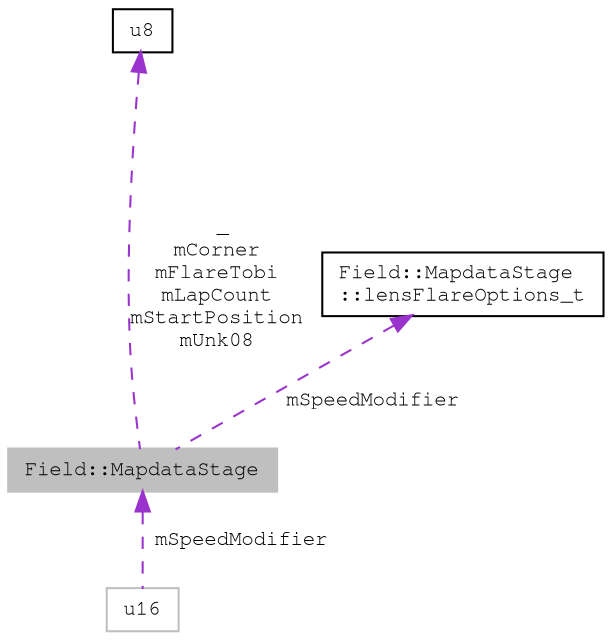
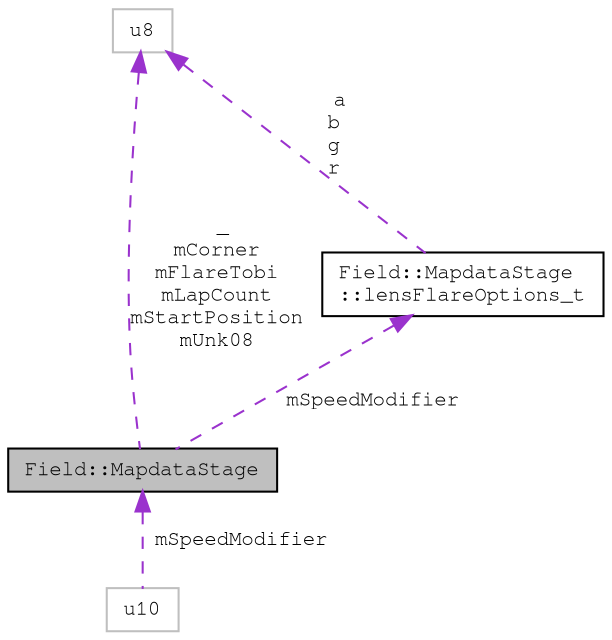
  digraph {
    node [color=black fillcolor=white fontname=FreeMono fontsize=10 shape=record style=filled]
    edge [color=darkorchid3 dir=back fontname=FreeMono fontsize=10 labelfontname=FreeMono labelfontsize=10 style=dashed]
-   n1 [color=grey75 fillcolor=grey75 fontcolor=black height=0.2 label="Field::MapdataStage" width=0.4]
-   n2 [color=grey75 height=0.2 label=u16 width=0.4]
-   n3 [height=0.2 label=u8 width=0.4]
+   n1 [fillcolor=grey75 fontcolor=black height=0.2 label="Field::MapdataStage" width=0.4]
+   n2 [color=grey75 height=0.2 label=u10 width=0.4]
+   n3 [color=grey75 height=0.2 label=u8 width=0.4]
    n4 [height=0.2 label="Field::MapdataStage\l::lensFlareOptions_t" width=0.4]
    n1 -> n2 [label=" mSpeedModifier"]
    n3 -> n1 [label=" _\nmCorner\nmFlareTobi\nmLapCount\nmStartPosition\nmUnk08"]
+   n3 -> n4 [label=" a\nb\ng\nr"]
    n4 -> n1 [label=" mSpeedModifier"]
  }
